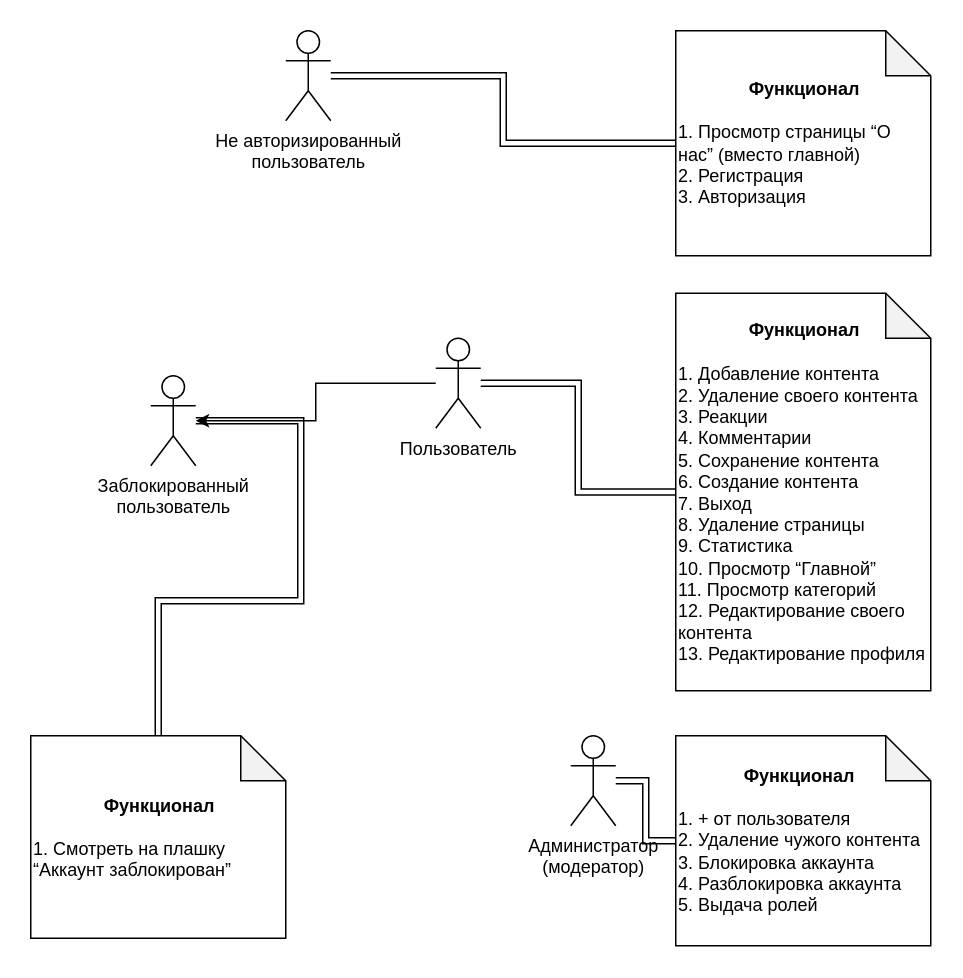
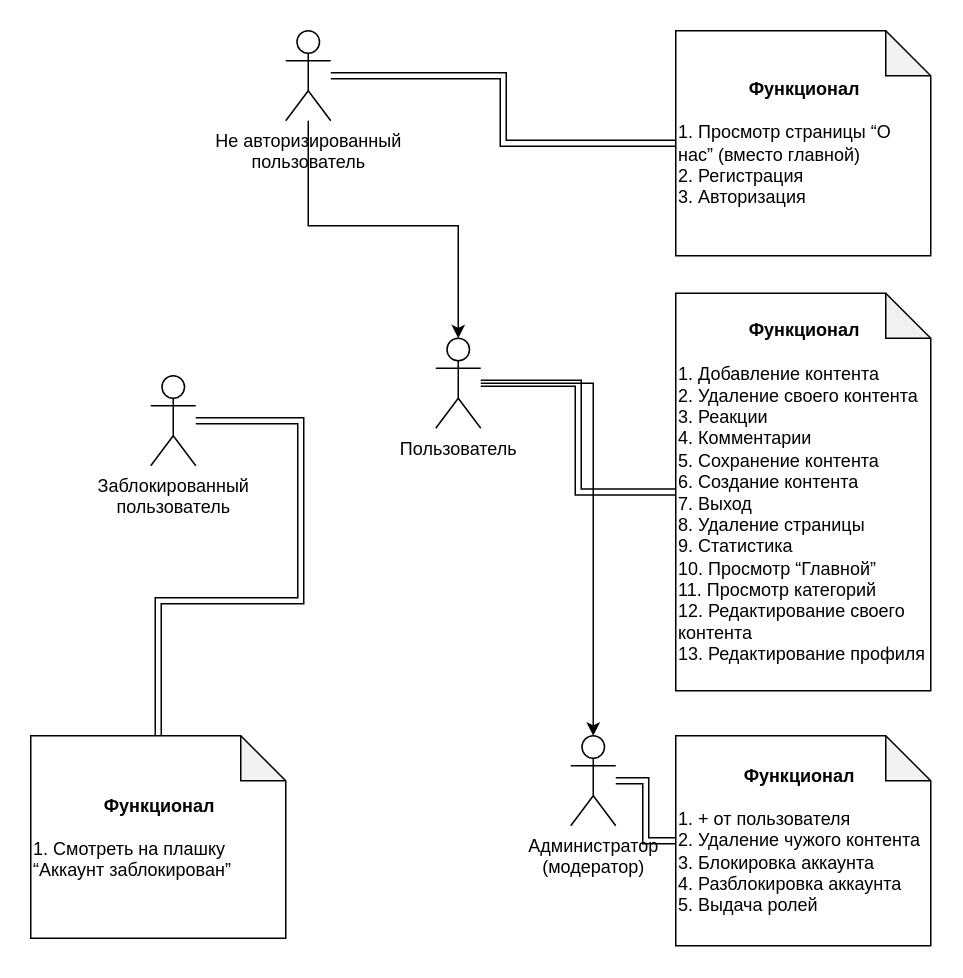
  <mxCell id="0" />
  <mxCell id="1" parent="0" />
  <mxCell id="2" value="&lt;div&gt;Не авторизированный&lt;/div&gt;&lt;div&gt;пользователь&lt;br&gt;&lt;/div&gt;" style="shape=umlActor;verticalLabelPosition=bottom;verticalAlign=top;html=1;outlineConnect=0;" vertex="1" parent="1"><mxGeometry x="190" y="20" width="30" height="60" as="geometry" /></mxCell>
  <mxCell id="3" value="&lt;div&gt;Заблокированный&lt;/div&gt;&lt;div&gt;пользователь&lt;br&gt;&lt;/div&gt;" style="shape=umlActor;verticalLabelPosition=bottom;verticalAlign=top;html=1;outlineConnect=0;" vertex="1" parent="1"><mxGeometry x="100" y="250" width="30" height="60" as="geometry" /></mxCell>
  <mxCell id="4" value="Пользователь" style="shape=umlActor;verticalLabelPosition=bottom;verticalAlign=top;html=1;outlineConnect=0;" vertex="1" parent="1"><mxGeometry x="290" y="225" width="30" height="60" as="geometry" /></mxCell>
  <mxCell id="5" value="&lt;div&gt;Администратор&lt;/div&gt;&lt;div&gt;(модератор)&lt;br&gt;&lt;/div&gt;" style="shape=umlActor;verticalLabelPosition=bottom;verticalAlign=top;html=1;outlineConnect=0;" vertex="1" parent="1"><mxGeometry x="380" y="490" width="30" height="60" as="geometry" /></mxCell>
- <mxCell id="6" style="edgeStyle=orthogonalEdgeStyle;rounded=0;orthogonalLoop=1;jettySize=auto;html=1;" edge="1" parent="1" source="4" target="3"><mxGeometry relative="1" as="geometry" /></mxCell>
+ <mxCell id="6" style="edgeStyle=orthogonalEdgeStyle;rounded=0;orthogonalLoop=1;jettySize=auto;html=1;entryX=0.5;entryY=0;entryDx=0;entryDy=0;entryPerimeter=0;" edge="1" parent="1" source="4" target="5"><mxGeometry relative="1" as="geometry" /></mxCell>
  <mxCell id="7" value="&lt;div&gt;&lt;div align=&quot;center&quot;&gt;&lt;b&gt;Функционал&lt;/b&gt;&lt;br&gt;&lt;/div&gt;&lt;br&gt;1. Просмотр страницы “О нас” (вместо главной)&lt;br&gt;2. Регистрация&lt;br&gt;3. Авторизация&lt;br&gt;&lt;/div&gt;" style="shape=note;whiteSpace=wrap;html=1;backgroundOutline=1;darkOpacity=0.05;align=left;" vertex="1" parent="1"><mxGeometry x="450" y="20" width="170" height="150" as="geometry" /></mxCell>
  <mxCell id="8" style="edgeStyle=orthogonalEdgeStyle;rounded=0;orthogonalLoop=1;jettySize=auto;html=1;entryX=0;entryY=0.5;entryDx=0;entryDy=0;entryPerimeter=0;shape=link;" edge="1" parent="1" source="2" target="7"><mxGeometry relative="1" as="geometry" /></mxCell>
  <mxCell id="9" value="&lt;div&gt;&lt;div align=&quot;center&quot;&gt;&lt;b&gt;Функционал&lt;/b&gt;&lt;br&gt;&lt;/div&gt;&lt;br&gt;1. Добавление контента&lt;br&gt;2. Удаление своего контента&lt;br&gt;3. Реакции&lt;br&gt;4. Комментарии&lt;br&gt;5. Сохранение контента&lt;br&gt;6. Создание контента&lt;br&gt;7. Выход&lt;br&gt;8. Удаление страницы&lt;br&gt;9. Статистика&lt;br&gt;10. Просмотр “Главной”&lt;br&gt;11. Просмотр категорий&lt;br&gt;12. Редактирование своего контента&lt;br&gt;13. Редактирование профиля&lt;br&gt;&lt;/div&gt;" style="shape=note;whiteSpace=wrap;html=1;backgroundOutline=1;darkOpacity=0.05;align=left;" vertex="1" parent="1"><mxGeometry x="450" y="195" width="170" height="265" as="geometry" /></mxCell>
  <mxCell id="10" style="edgeStyle=orthogonalEdgeStyle;rounded=0;orthogonalLoop=1;jettySize=auto;html=1;entryX=0;entryY=0.5;entryDx=0;entryDy=0;entryPerimeter=0;shape=link;" edge="1" parent="1" source="4" target="9"><mxGeometry relative="1" as="geometry" /></mxCell>
  <mxCell id="11" value="&lt;div&gt;&lt;div align=&quot;center&quot;&gt;&lt;b&gt;Функционал&lt;/b&gt;&lt;br&gt;&lt;/div&gt;&lt;br&gt;1. + от пользователя&lt;br&gt;2. Удаление чужого контента&lt;br&gt;3. Блокировка аккаунта&lt;br&gt;4. Разблокировка аккаунта&lt;br&gt;5. Выдача ролей&lt;/div&gt;" style="shape=note;whiteSpace=wrap;html=1;backgroundOutline=1;darkOpacity=0.05;align=left;" vertex="1" parent="1"><mxGeometry x="450" y="490" width="170" height="140" as="geometry" /></mxCell>
  <mxCell id="12" style="edgeStyle=orthogonalEdgeStyle;rounded=0;orthogonalLoop=1;jettySize=auto;html=1;entryX=0;entryY=0.5;entryDx=0;entryDy=0;entryPerimeter=0;shape=link;" edge="1" parent="1" source="5" target="11"><mxGeometry relative="1" as="geometry" /></mxCell>
+ <mxCell id="13" style="edgeStyle=orthogonalEdgeStyle;rounded=0;orthogonalLoop=1;jettySize=auto;html=1;entryX=0.5;entryY=0;entryDx=0;entryDy=0;entryPerimeter=0;" edge="1" parent="1" source="2" target="4"><mxGeometry relative="1" as="geometry"><Array as="points"><mxPoint x="205" y="150" /><mxPoint x="305" y="150" /></Array></mxGeometry></mxCell>
  <mxCell id="14" value="&lt;div&gt;&lt;div align=&quot;center&quot;&gt;&lt;b&gt;Функционал&lt;/b&gt;&lt;br&gt;&lt;/div&gt;&lt;br&gt;1. Смотреть на плашку “Аккаунт заблокирован”&lt;br&gt;&lt;/div&gt;" style="shape=note;whiteSpace=wrap;html=1;backgroundOutline=1;darkOpacity=0.05;align=left;" vertex="1" parent="1"><mxGeometry x="20" y="490" width="170" height="135" as="geometry" /></mxCell>
  <mxCell id="15" style="edgeStyle=orthogonalEdgeStyle;rounded=0;orthogonalLoop=1;jettySize=auto;html=1;entryX=0.5;entryY=0;entryDx=0;entryDy=0;entryPerimeter=0;shape=link;" edge="1" parent="1" source="3" target="14"><mxGeometry relative="1" as="geometry"><Array as="points"><mxPoint x="200" y="280" /><mxPoint x="200" y="400" /><mxPoint x="105" y="400" /></Array></mxGeometry></mxCell>
